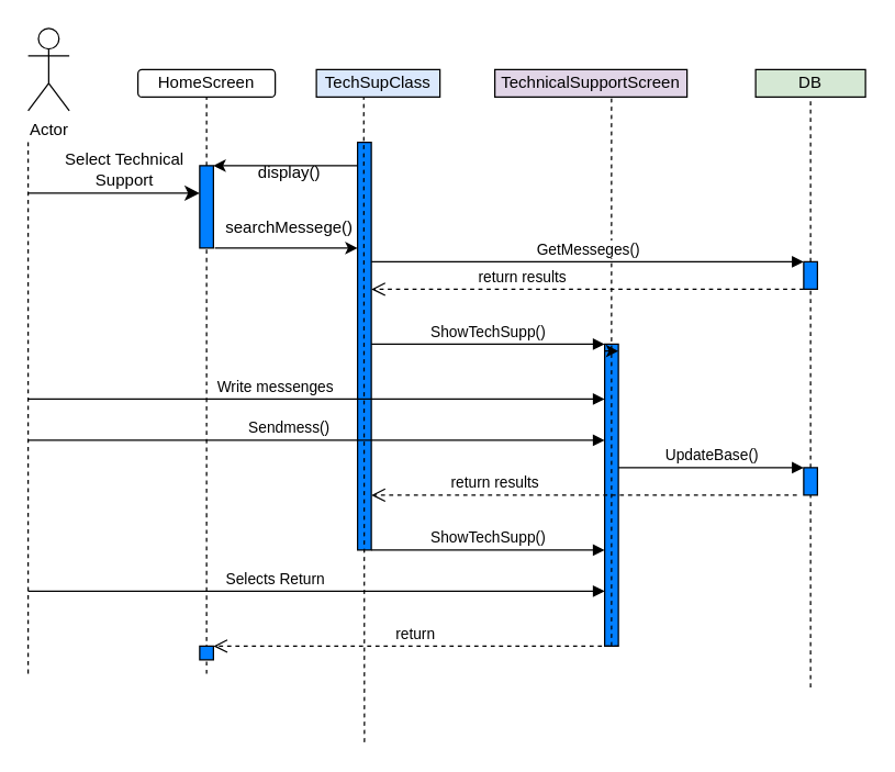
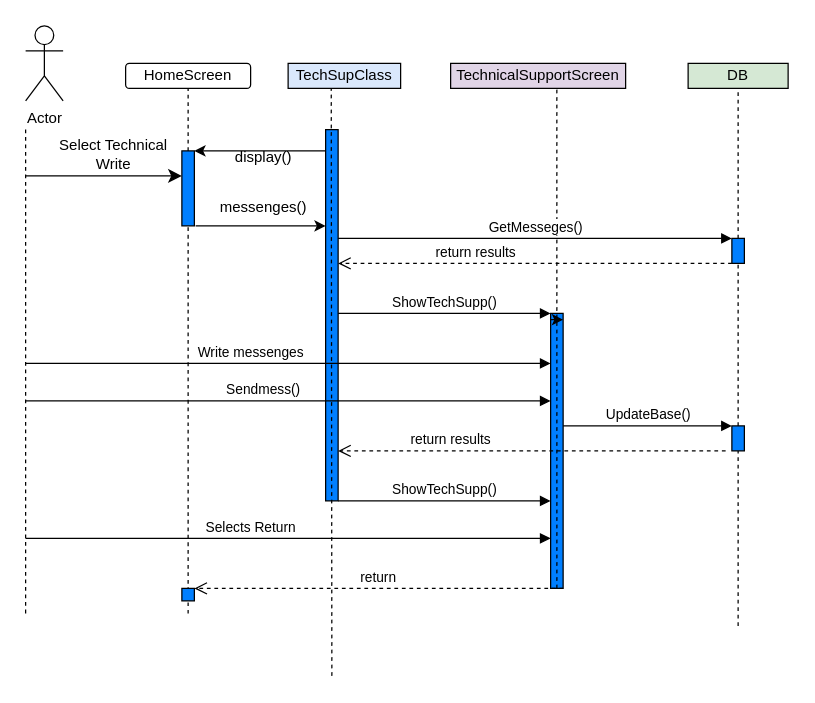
  <mxCell id="0" />
  <mxCell id="1" parent="0" />
  <mxCell id="2" value="Actor" style="shape=umlActor;verticalLabelPosition=bottom;verticalAlign=top;html=1;outlineConnect=0;" parent="1" vertex="1"><mxGeometry x="20" y="20" width="30" height="60" as="geometry" /></mxCell>
  <mxCell id="3" value="TechSupClass" style="html=1;whiteSpace=wrap;fillColor=#dae8fc;" parent="1" vertex="1"><mxGeometry x="230" y="50" width="90" height="20" as="geometry" /></mxCell>
  <mxCell id="4" value="TechnicalSupportScreen" style="html=1;whiteSpace=wrap;fillColor=#e1d5e7;" parent="1" vertex="1"><mxGeometry x="360" y="50" width="140" height="20" as="geometry" /></mxCell>
  <mxCell id="5" value="DB" style="html=1;whiteSpace=wrap;fillColor=#d5e8d4;" parent="1" vertex="1"><mxGeometry x="550" y="50" width="80" height="20" as="geometry" /></mxCell>
  <mxCell id="6" value="HomeScreen" style="html=1;whiteSpace=wrap;rounded=1;" parent="1" vertex="1"><mxGeometry x="100" y="50" width="100" height="20" as="geometry" /></mxCell>
  <mxCell id="7" value="" style="endArrow=none;dashed=1;html=1;rounded=0;fontSize=12;startSize=8;endSize=8;curved=1;" parent="1" edge="1"><mxGeometry width="50" height="50" relative="1" as="geometry"><mxPoint x="20" y="490" as="sourcePoint" /><mxPoint x="20" y="100" as="targetPoint" /><Array as="points"><mxPoint x="20" y="290" /></Array></mxGeometry></mxCell>
  <mxCell id="8" value="" style="endArrow=none;dashed=1;html=1;rounded=0;fontSize=12;startSize=8;endSize=8;curved=1;entryX=0.5;entryY=1;entryDx=0;entryDy=0;" parent="1" source="11" target="6" edge="1"><mxGeometry width="50" height="50" relative="1" as="geometry"><mxPoint x="140" y="520" as="sourcePoint" /><mxPoint x="140" y="130" as="targetPoint" /></mxGeometry></mxCell>
  <mxCell id="9" value="" style="endArrow=none;dashed=1;html=1;rounded=0;fontSize=12;startSize=8;endSize=8;curved=1;" parent="1" source="25" edge="1"><mxGeometry width="50" height="50" relative="1" as="geometry"><mxPoint x="590" y="310" as="sourcePoint" /><mxPoint x="590" y="70" as="targetPoint" /></mxGeometry></mxCell>
  <mxCell id="10" value="" style="endArrow=none;dashed=1;html=1;rounded=0;fontSize=12;startSize=8;endSize=8;curved=1;entryX=0.5;entryY=1;entryDx=0;entryDy=0;" parent="1" target="11" edge="1"><mxGeometry width="50" height="50" relative="1" as="geometry"><mxPoint x="150" y="490" as="sourcePoint" /><mxPoint x="140" y="70" as="targetPoint" /></mxGeometry></mxCell>
  <mxCell id="11" value="" style="html=1;points=[[0,0,0,0,5],[0,1,0,0,-5],[1,0,0,0,5],[1,1,0,0,-5]];perimeter=orthogonalPerimeter;outlineConnect=0;targetShapes=umlLifeline;portConstraint=eastwest;newEdgeStyle={&quot;curved&quot;:0,&quot;rounded&quot;:0};fillColor=#007FFF;" parent="1" vertex="1"><mxGeometry x="145" y="120" width="10" height="60" as="geometry" /></mxCell>
  <mxCell id="12" value="" style="html=1;points=[[0,0,0,0,5],[0,1,0,0,-5],[1,0,0,0,5],[1,1,0,0,-5]];perimeter=orthogonalPerimeter;outlineConnect=0;targetShapes=umlLifeline;portConstraint=eastwest;newEdgeStyle={&quot;curved&quot;:0,&quot;rounded&quot;:0};fillColor=#007FFF;" parent="1" vertex="1"><mxGeometry x="260" y="103" width="10" height="297" as="geometry" /></mxCell>
  <mxCell id="13" value="" style="html=1;points=[[0,0,0,0,5],[0,1,0,0,-5],[1,0,0,0,5],[1,1,0,0,-5]];perimeter=orthogonalPerimeter;outlineConnect=0;targetShapes=umlLifeline;portConstraint=eastwest;newEdgeStyle={&quot;curved&quot;:0,&quot;rounded&quot;:0};fillColor=#007FFF;" parent="1" vertex="1"><mxGeometry x="440" y="250" width="10" height="220" as="geometry" /></mxCell>
  <mxCell id="14" value="" style="endArrow=classic;html=1;rounded=0;fontSize=12;startSize=8;endSize=8;curved=1;" parent="1" target="11" edge="1"><mxGeometry width="50" height="50" relative="1" as="geometry"><mxPoint x="20" y="140" as="sourcePoint" /><mxPoint x="130" y="139.5" as="targetPoint" /></mxGeometry></mxCell>
- <mxCell id="15" value="Select Technical&lt;div&gt;Support&lt;/div&gt;" style="text;html=1;align=center;verticalAlign=middle;resizable=0;points=[];autosize=1;strokeColor=none;fillColor=none;" parent="1" vertex="1"><mxGeometry x="35" y="103" width="110" height="40" as="geometry" /></mxCell>
+ <mxCell id="15" value="Select Technical&lt;div&gt;Write&lt;/div&gt;" style="text;html=1;align=center;verticalAlign=middle;resizable=0;points=[];autosize=1;strokeColor=none;fillColor=none;" parent="1" vertex="1"><mxGeometry x="35" y="103" width="110" height="40" as="geometry" /></mxCell>
  <mxCell id="16" value="" style="endArrow=classic;html=1;rounded=0;entryX=1;entryY=0;entryDx=0;entryDy=5;entryPerimeter=0;" parent="1" source="12" edge="1"><mxGeometry width="50" height="50" relative="1" as="geometry"><mxPoint x="240" y="120" as="sourcePoint" /><mxPoint x="155" y="120" as="targetPoint" /></mxGeometry></mxCell>
  <mxCell id="17" value="display()" style="text;html=1;align=center;verticalAlign=middle;resizable=0;points=[];autosize=1;strokeColor=none;fillColor=none;" parent="1" vertex="1"><mxGeometry x="175" y="110" width="70" height="30" as="geometry" /></mxCell>
  <mxCell id="18" value="" style="edgeStyle=none;orthogonalLoop=1;jettySize=auto;html=1;rounded=0;" parent="1" source="20" edge="1"><mxGeometry width="100" relative="1" as="geometry"><mxPoint x="150" y="180" as="sourcePoint" /><mxPoint x="240" y="180" as="targetPoint" /><Array as="points" /></mxGeometry></mxCell>
  <mxCell id="19" value="" style="edgeStyle=none;orthogonalLoop=1;jettySize=auto;html=1;rounded=0;" parent="1" target="20" edge="1"><mxGeometry width="100" relative="1" as="geometry"><mxPoint x="150" y="180" as="sourcePoint" /><mxPoint x="240" y="180" as="targetPoint" /><Array as="points" /></mxGeometry></mxCell>
- <mxCell id="20" value="searchMessege()" style="text;html=1;align=center;verticalAlign=middle;resizable=0;points=[];autosize=1;strokeColor=none;fillColor=none;" parent="1" vertex="1"><mxGeometry x="150" y="150" width="120" height="30" as="geometry" /></mxCell>
+ <mxCell id="20" value="messenges()" style="text;html=1;align=center;verticalAlign=middle;resizable=0;points=[];autosize=1;strokeColor=none;fillColor=none;" parent="1" vertex="1"><mxGeometry x="150" y="150" width="120" height="30" as="geometry" /></mxCell>
  <mxCell id="21" value="" style="endArrow=none;dashed=1;html=1;rounded=0;entryX=0.607;entryY=1.05;entryDx=0;entryDy=0;entryPerimeter=0;" parent="1" target="4" edge="1"><mxGeometry width="50" height="50" relative="1" as="geometry"><mxPoint x="445" y="470" as="sourcePoint" /><mxPoint x="380" y="270" as="targetPoint" /></mxGeometry></mxCell>
  <mxCell id="22" value="" style="endArrow=classic;html=1;rounded=0;exitX=0.05;exitY=1;exitDx=0;exitDy=0;exitPerimeter=0;" parent="1" source="20" target="12" edge="1"><mxGeometry width="50" height="50" relative="1" as="geometry"><mxPoint x="330" y="320" as="sourcePoint" /><mxPoint x="380" y="270" as="targetPoint" /></mxGeometry></mxCell>
  <mxCell id="23" value="" style="endArrow=none;dashed=1;html=1;rounded=0;" parent="1" edge="1"><mxGeometry width="50" height="50" relative="1" as="geometry"><mxPoint x="265" y="540" as="sourcePoint" /><mxPoint x="264.5" y="70" as="targetPoint" /></mxGeometry></mxCell>
  <mxCell id="24" value="" style="endArrow=none;dashed=1;html=1;rounded=0;fontSize=12;startSize=8;endSize=8;curved=1;" parent="1" source="34" target="25" edge="1"><mxGeometry width="50" height="50" relative="1" as="geometry"><mxPoint x="590" y="500" as="sourcePoint" /><mxPoint x="590" y="70" as="targetPoint" /></mxGeometry></mxCell>
  <mxCell id="25" value="" style="html=1;points=[[0,0,0,0,5],[0,1,0,0,-5],[1,0,0,0,5],[1,1,0,0,-5]];perimeter=orthogonalPerimeter;outlineConnect=0;targetShapes=umlLifeline;portConstraint=eastwest;newEdgeStyle={&quot;curved&quot;:0,&quot;rounded&quot;:0};fillColor=#007FFF;" parent="1" vertex="1"><mxGeometry x="585" y="190" width="10" height="20" as="geometry" /></mxCell>
  <mxCell id="26" value="ShowTechSupp()" style="html=1;verticalAlign=bottom;endArrow=block;curved=0;rounded=0;" parent="1" target="13" edge="1"><mxGeometry width="80" relative="1" as="geometry"><mxPoint x="270" y="250" as="sourcePoint" /><mxPoint x="350" y="250" as="targetPoint" /></mxGeometry></mxCell>
  <mxCell id="27" value="GetMesseges()" style="html=1;verticalAlign=bottom;endArrow=block;curved=0;rounded=0;" parent="1" target="25" edge="1"><mxGeometry width="80" relative="1" as="geometry"><mxPoint x="270" y="190" as="sourcePoint" /><mxPoint x="580" y="190" as="targetPoint" /></mxGeometry></mxCell>
  <mxCell id="28" value="return results" style="html=1;verticalAlign=bottom;endArrow=open;dashed=1;endSize=8;curved=0;rounded=0;" parent="1" target="12" edge="1"><mxGeometry x="0.302" relative="1" as="geometry"><mxPoint x="585" y="210" as="sourcePoint" /><mxPoint x="505" y="210" as="targetPoint" /><mxPoint as="offset" /></mxGeometry></mxCell>
  <mxCell id="29" value="Write messenges" style="html=1;verticalAlign=bottom;endArrow=block;curved=0;rounded=0;" parent="1" target="13" edge="1"><mxGeometry x="-0.143" width="80" relative="1" as="geometry"><mxPoint x="20" y="290" as="sourcePoint" /><mxPoint x="100" y="290" as="targetPoint" /><mxPoint as="offset" /></mxGeometry></mxCell>
  <mxCell id="30" value="Sendmess()" style="html=1;verticalAlign=bottom;endArrow=block;curved=0;rounded=0;" parent="1" edge="1"><mxGeometry x="-0.095" width="80" relative="1" as="geometry"><mxPoint x="20" y="320" as="sourcePoint" /><mxPoint x="440" y="320" as="targetPoint" /><mxPoint as="offset" /></mxGeometry></mxCell>
  <mxCell id="31" style="edgeStyle=orthogonalEdgeStyle;rounded=0;orthogonalLoop=1;jettySize=auto;html=1;curved=0;exitX=0;exitY=0;exitDx=0;exitDy=5;exitPerimeter=0;entryX=1;entryY=0;entryDx=0;entryDy=5;entryPerimeter=0;" parent="1" source="13" target="13" edge="1"><mxGeometry relative="1" as="geometry" /></mxCell>
  <mxCell id="32" value="UpdateBase()" style="html=1;verticalAlign=bottom;endArrow=block;curved=0;rounded=0;" parent="1" target="34" edge="1"><mxGeometry width="80" relative="1" as="geometry"><mxPoint x="450" y="340" as="sourcePoint" /><mxPoint x="530" y="340" as="targetPoint" /></mxGeometry></mxCell>
  <mxCell id="33" value="" style="endArrow=none;dashed=1;html=1;rounded=0;fontSize=12;startSize=8;endSize=8;curved=1;" parent="1" target="34" edge="1"><mxGeometry width="50" height="50" relative="1" as="geometry"><mxPoint x="590" y="500" as="sourcePoint" /><mxPoint x="590" y="210" as="targetPoint" /></mxGeometry></mxCell>
  <mxCell id="34" value="" style="html=1;points=[[0,0,0,0,5],[0,1,0,0,-5],[1,0,0,0,5],[1,1,0,0,-5]];perimeter=orthogonalPerimeter;outlineConnect=0;targetShapes=umlLifeline;portConstraint=eastwest;newEdgeStyle={&quot;curved&quot;:0,&quot;rounded&quot;:0};fillColor=#007FFF;" parent="1" vertex="1"><mxGeometry x="585" y="340" width="10" height="20" as="geometry" /></mxCell>
  <mxCell id="35" value="return results" style="html=1;verticalAlign=bottom;endArrow=open;dashed=1;endSize=8;curved=0;rounded=0;" parent="1" target="12" edge="1"><mxGeometry x="0.419" relative="1" as="geometry"><mxPoint x="580" y="360" as="sourcePoint" /><mxPoint x="500" y="360" as="targetPoint" /><mxPoint as="offset" /></mxGeometry></mxCell>
  <mxCell id="36" value="ShowTechSupp()" style="html=1;verticalAlign=bottom;endArrow=block;curved=0;rounded=0;" parent="1" edge="1"><mxGeometry width="80" relative="1" as="geometry"><mxPoint x="270" y="400" as="sourcePoint" /><mxPoint x="440" y="400" as="targetPoint" /></mxGeometry></mxCell>
  <mxCell id="37" value="Selects Return" style="html=1;verticalAlign=bottom;endArrow=block;curved=0;rounded=0;entryX=0;entryY=0.818;entryDx=0;entryDy=0;entryPerimeter=0;" parent="1" target="13" edge="1"><mxGeometry x="-0.143" width="80" relative="1" as="geometry"><mxPoint x="20" y="430" as="sourcePoint" /><mxPoint x="100" y="430" as="targetPoint" /><Array as="points" /><mxPoint as="offset" /></mxGeometry></mxCell>
  <mxCell id="38" value="return" style="html=1;verticalAlign=bottom;endArrow=open;dashed=1;endSize=8;curved=0;rounded=0;" parent="1" target="39" edge="1"><mxGeometry relative="1" as="geometry"><mxPoint x="450" y="470" as="sourcePoint" /><mxPoint x="280" y="470" as="targetPoint" /></mxGeometry></mxCell>
  <mxCell id="39" value="" style="html=1;points=[[0,0,0,0,5],[0,1,0,0,-5],[1,0,0,0,5],[1,1,0,0,-5]];perimeter=orthogonalPerimeter;outlineConnect=0;targetShapes=umlLifeline;portConstraint=eastwest;newEdgeStyle={&quot;curved&quot;:0,&quot;rounded&quot;:0};fillColor=#007FFF;" parent="1" vertex="1"><mxGeometry x="145" y="470" width="10" height="10" as="geometry" /></mxCell>
